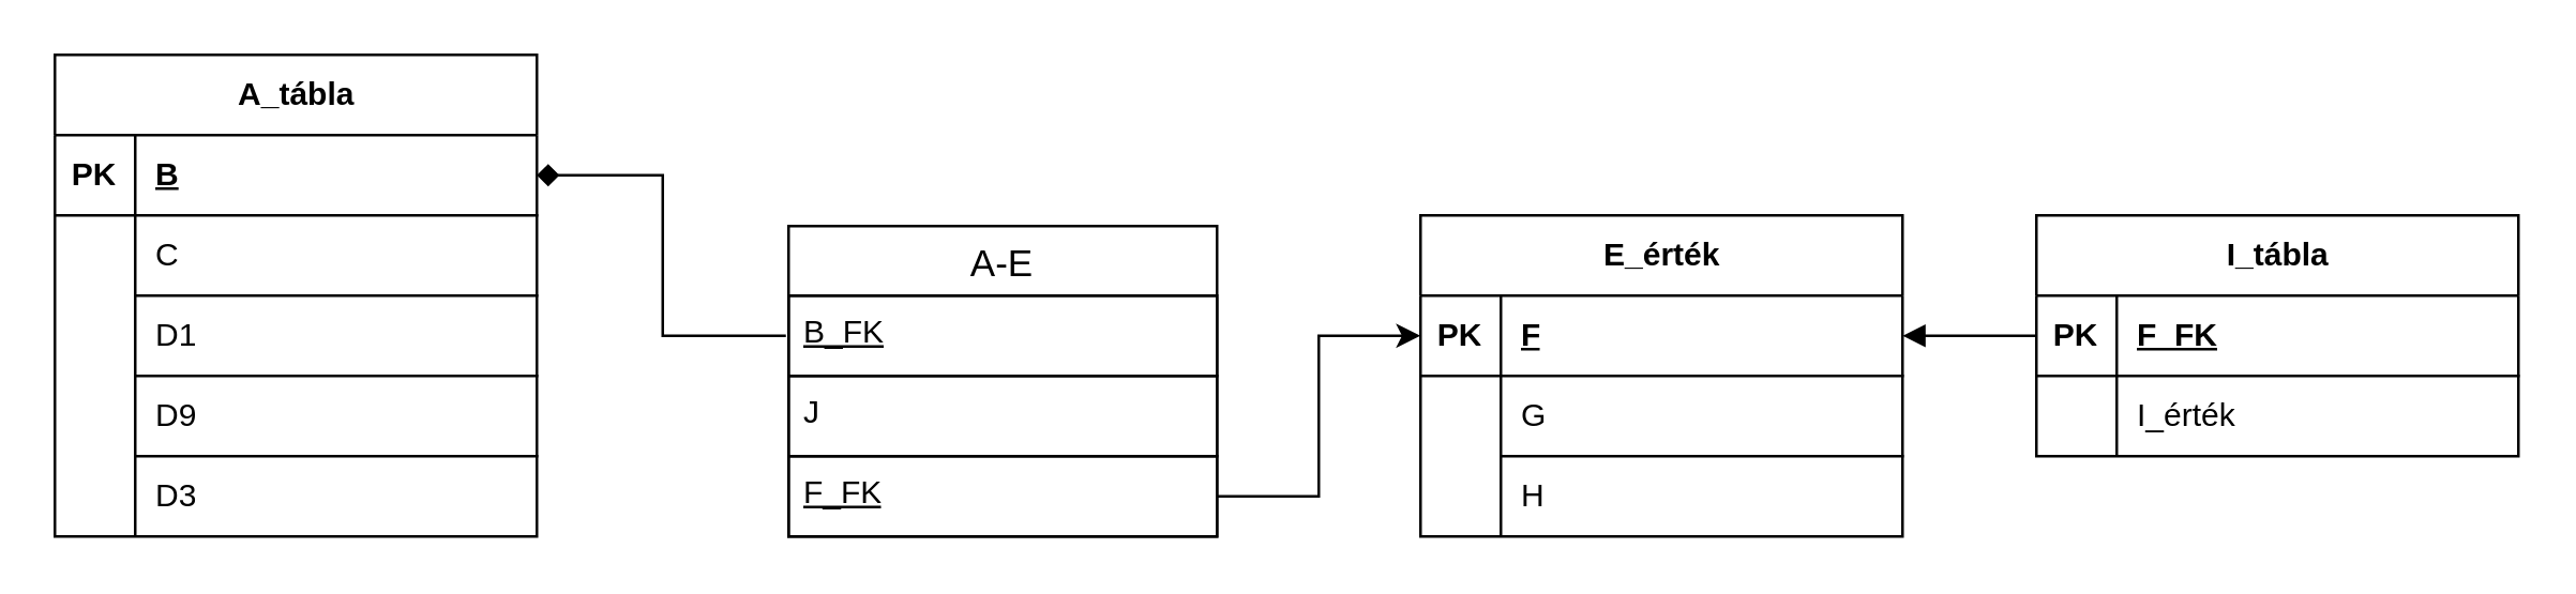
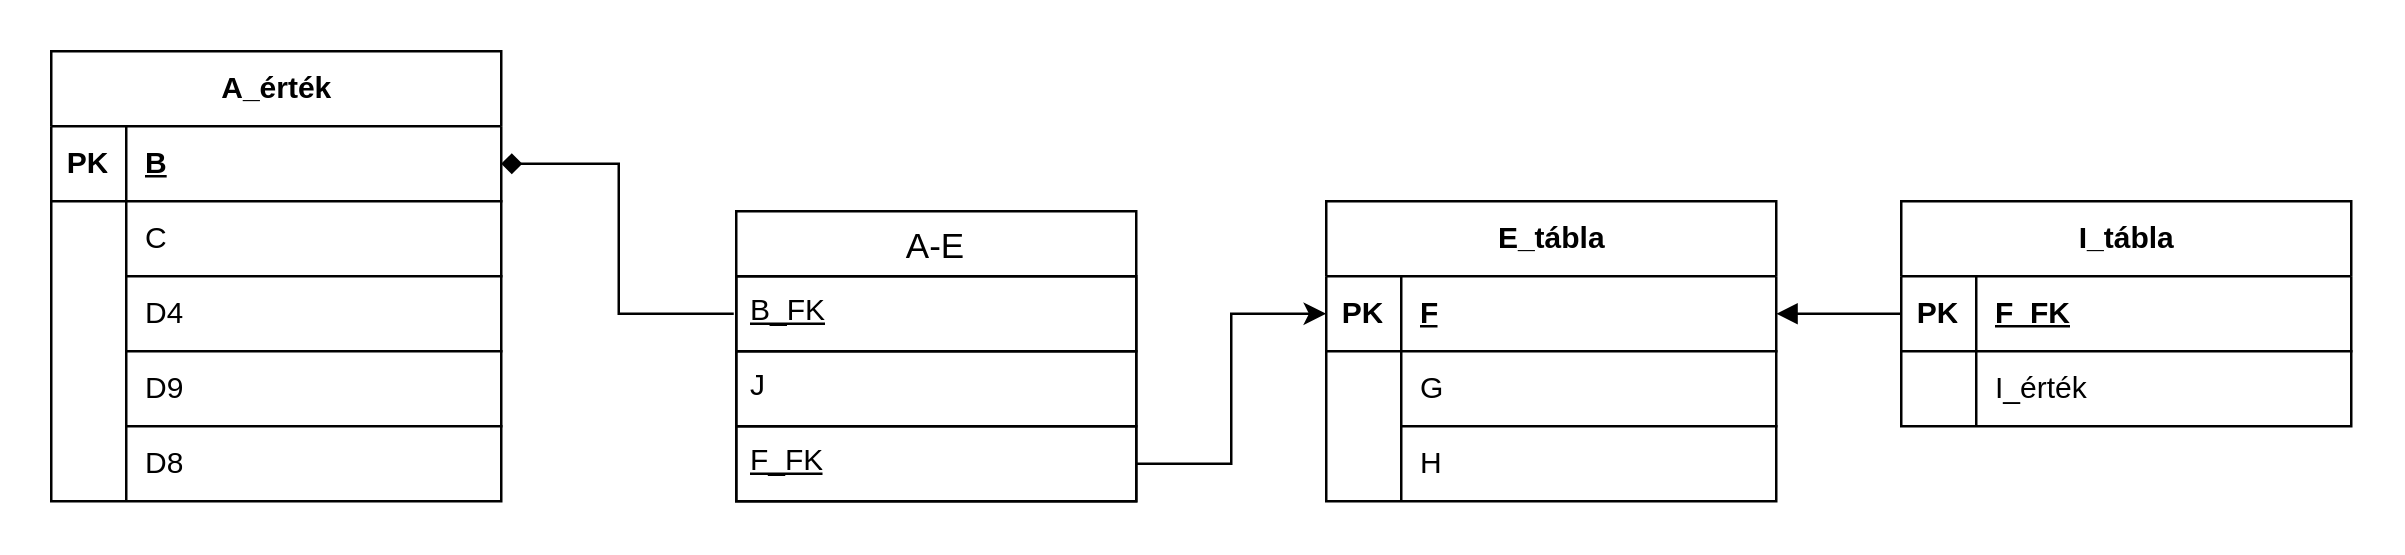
  <mxCell id="0" />
  <mxCell id="1" parent="0" />
- <mxCell id="2" value="A_tábla" style="shape=table;startSize=30;container=1;collapsible=1;childLayout=tableLayout;fixedRows=1;rowLines=0;fontStyle=1;align=center;resizeLast=1;html=1;" vertex="1" parent="1"><mxGeometry x="20" y="20" width="180" height="180" as="geometry" /></mxCell>
+ <mxCell id="2" value="A_érték" style="shape=table;startSize=30;container=1;collapsible=1;childLayout=tableLayout;fixedRows=1;rowLines=0;fontStyle=1;align=center;resizeLast=1;html=1;" vertex="1" parent="1"><mxGeometry x="20" y="20" width="180" height="180" as="geometry" /></mxCell>
  <mxCell id="3" value="" style="shape=tableRow;horizontal=0;startSize=0;swimlaneHead=0;swimlaneBody=0;fillColor=none;collapsible=0;dropTarget=0;points=[[0,0.5],[1,0.5]];portConstraint=eastwest;top=0;left=0;right=0;bottom=1;" vertex="1" parent="2"><mxGeometry y="30" width="180" height="30" as="geometry" /></mxCell>
  <mxCell id="4" value="PK" style="shape=partialRectangle;connectable=0;fillColor=none;top=0;left=0;bottom=0;right=0;fontStyle=1;overflow=hidden;whiteSpace=wrap;html=1;" vertex="1" parent="3"><mxGeometry width="30" height="30" as="geometry"><mxRectangle width="30" height="30" as="alternateBounds" /></mxGeometry></mxCell>
  <mxCell id="5" value="B" style="shape=partialRectangle;connectable=0;fillColor=none;top=0;left=0;bottom=0;right=0;align=left;spacingLeft=6;fontStyle=5;overflow=hidden;whiteSpace=wrap;html=1;" vertex="1" parent="3"><mxGeometry x="30" width="150" height="30" as="geometry"><mxRectangle width="150" height="30" as="alternateBounds" /></mxGeometry></mxCell>
  <mxCell id="6" value="" style="shape=tableRow;horizontal=0;startSize=0;swimlaneHead=0;swimlaneBody=0;fillColor=none;collapsible=0;dropTarget=0;points=[[0,0.5],[1,0.5]];portConstraint=eastwest;top=0;left=0;right=0;bottom=0;" vertex="1" parent="2"><mxGeometry y="60" width="180" height="30" as="geometry" /></mxCell>
  <mxCell id="7" value="" style="shape=partialRectangle;connectable=0;fillColor=none;top=0;left=0;bottom=0;right=0;editable=1;overflow=hidden;whiteSpace=wrap;html=1;" vertex="1" parent="6"><mxGeometry width="30" height="30" as="geometry"><mxRectangle width="30" height="30" as="alternateBounds" /></mxGeometry></mxCell>
  <mxCell id="8" value="C" style="shape=partialRectangle;connectable=0;fillColor=none;top=0;left=0;bottom=1;right=0;align=left;spacingLeft=6;overflow=hidden;whiteSpace=wrap;html=1;strokeColor=default;" vertex="1" parent="6"><mxGeometry x="30" width="150" height="30" as="geometry"><mxRectangle width="150" height="30" as="alternateBounds" /></mxGeometry></mxCell>
  <mxCell id="9" value="" style="shape=tableRow;horizontal=0;startSize=0;swimlaneHead=0;swimlaneBody=0;fillColor=none;collapsible=0;dropTarget=0;points=[[0,0.5],[1,0.5]];portConstraint=eastwest;top=0;left=0;right=0;bottom=0;" vertex="1" parent="2"><mxGeometry y="90" width="180" height="30" as="geometry" /></mxCell>
  <mxCell id="10" value="" style="shape=partialRectangle;connectable=0;fillColor=none;top=0;left=0;bottom=0;right=0;editable=1;overflow=hidden;whiteSpace=wrap;html=1;" vertex="1" parent="9"><mxGeometry width="30" height="30" as="geometry"><mxRectangle width="30" height="30" as="alternateBounds" /></mxGeometry></mxCell>
- <mxCell id="11" value="D1" style="shape=partialRectangle;connectable=0;fillColor=none;top=0;left=0;bottom=1;right=0;align=left;spacingLeft=6;overflow=hidden;whiteSpace=wrap;html=1;strokeColor=default;" vertex="1" parent="9"><mxGeometry x="30" width="150" height="30" as="geometry"><mxRectangle width="150" height="30" as="alternateBounds" /></mxGeometry></mxCell>
+ <mxCell id="11" value="D4" style="shape=partialRectangle;connectable=0;fillColor=none;top=0;left=0;bottom=1;right=0;align=left;spacingLeft=6;overflow=hidden;whiteSpace=wrap;html=1;strokeColor=default;" vertex="1" parent="9"><mxGeometry x="30" width="150" height="30" as="geometry"><mxRectangle width="150" height="30" as="alternateBounds" /></mxGeometry></mxCell>
  <mxCell id="12" value="" style="shape=tableRow;horizontal=0;startSize=0;swimlaneHead=0;swimlaneBody=0;fillColor=none;collapsible=0;dropTarget=0;points=[[0,0.5],[1,0.5]];portConstraint=eastwest;top=0;left=0;right=0;bottom=0;" vertex="1" parent="2"><mxGeometry y="120" width="180" height="30" as="geometry" /></mxCell>
  <mxCell id="13" value="" style="shape=partialRectangle;connectable=0;fillColor=none;top=0;left=0;bottom=0;right=0;editable=1;overflow=hidden;whiteSpace=wrap;html=1;" vertex="1" parent="12"><mxGeometry width="30" height="30" as="geometry"><mxRectangle width="30" height="30" as="alternateBounds" /></mxGeometry></mxCell>
  <mxCell id="14" value="D9" style="shape=partialRectangle;connectable=0;fillColor=none;top=0;left=0;bottom=1;right=0;align=left;spacingLeft=6;overflow=hidden;whiteSpace=wrap;html=1;strokeColor=default;" vertex="1" parent="12"><mxGeometry x="30" width="150" height="30" as="geometry"><mxRectangle width="150" height="30" as="alternateBounds" /></mxGeometry></mxCell>
  <mxCell id="15" style="shape=tableRow;horizontal=0;startSize=0;swimlaneHead=0;swimlaneBody=0;fillColor=none;collapsible=0;dropTarget=0;points=[[0,0.5],[1,0.5]];portConstraint=eastwest;top=0;left=0;right=0;bottom=0;" vertex="1" parent="2"><mxGeometry y="150" width="180" height="30" as="geometry" /></mxCell>
  <mxCell id="16" style="shape=partialRectangle;connectable=0;fillColor=none;top=0;left=0;bottom=0;right=0;editable=1;overflow=hidden;whiteSpace=wrap;html=1;" vertex="1" parent="15"><mxGeometry width="30" height="30" as="geometry"><mxRectangle width="30" height="30" as="alternateBounds" /></mxGeometry></mxCell>
- <mxCell id="17" value="D3" style="shape=partialRectangle;connectable=0;fillColor=none;top=0;left=0;bottom=0;right=0;align=left;spacingLeft=6;overflow=hidden;whiteSpace=wrap;html=1;strokeColor=default;" vertex="1" parent="15"><mxGeometry x="30" width="150" height="30" as="geometry"><mxRectangle width="150" height="30" as="alternateBounds" /></mxGeometry></mxCell>
- <mxCell id="18" value="&lt;div&gt;E_érték&lt;/div&gt;" style="shape=table;startSize=30;container=1;collapsible=1;childLayout=tableLayout;fixedRows=1;rowLines=0;fontStyle=1;align=center;resizeLast=1;html=1;" vertex="1" parent="1"><mxGeometry x="530" y="80" width="180" height="120" as="geometry" /></mxCell>
+ <mxCell id="17" value="D8" style="shape=partialRectangle;connectable=0;fillColor=none;top=0;left=0;bottom=0;right=0;align=left;spacingLeft=6;overflow=hidden;whiteSpace=wrap;html=1;strokeColor=default;" vertex="1" parent="15"><mxGeometry x="30" width="150" height="30" as="geometry"><mxRectangle width="150" height="30" as="alternateBounds" /></mxGeometry></mxCell>
+ <mxCell id="18" value="&lt;div&gt;E_tábla&lt;/div&gt;" style="shape=table;startSize=30;container=1;collapsible=1;childLayout=tableLayout;fixedRows=1;rowLines=0;fontStyle=1;align=center;resizeLast=1;html=1;" vertex="1" parent="1"><mxGeometry x="530" y="80" width="180" height="120" as="geometry" /></mxCell>
  <mxCell id="19" value="" style="shape=tableRow;horizontal=0;startSize=0;swimlaneHead=0;swimlaneBody=0;fillColor=none;collapsible=0;dropTarget=0;points=[[0,0.5],[1,0.5]];portConstraint=eastwest;top=0;left=0;right=0;bottom=1;" vertex="1" parent="18"><mxGeometry y="30" width="180" height="30" as="geometry" /></mxCell>
  <mxCell id="20" value="PK" style="shape=partialRectangle;connectable=0;fillColor=none;top=0;left=0;bottom=0;right=0;fontStyle=1;overflow=hidden;whiteSpace=wrap;html=1;" vertex="1" parent="19"><mxGeometry width="30" height="30" as="geometry"><mxRectangle width="30" height="30" as="alternateBounds" /></mxGeometry></mxCell>
  <mxCell id="21" value="F" style="shape=partialRectangle;connectable=0;fillColor=none;top=0;left=0;bottom=0;right=0;align=left;spacingLeft=6;fontStyle=5;overflow=hidden;whiteSpace=wrap;html=1;" vertex="1" parent="19"><mxGeometry x="30" width="150" height="30" as="geometry"><mxRectangle width="150" height="30" as="alternateBounds" /></mxGeometry></mxCell>
  <mxCell id="22" value="" style="shape=tableRow;horizontal=0;startSize=0;swimlaneHead=0;swimlaneBody=0;fillColor=none;collapsible=0;dropTarget=0;points=[[0,0.5],[1,0.5]];portConstraint=eastwest;top=0;left=0;right=0;bottom=0;" vertex="1" parent="18"><mxGeometry y="60" width="180" height="30" as="geometry" /></mxCell>
  <mxCell id="23" value="" style="shape=partialRectangle;connectable=0;fillColor=none;top=0;left=0;bottom=0;right=0;editable=1;overflow=hidden;whiteSpace=wrap;html=1;" vertex="1" parent="22"><mxGeometry width="30" height="30" as="geometry"><mxRectangle width="30" height="30" as="alternateBounds" /></mxGeometry></mxCell>
  <mxCell id="24" value="G" style="shape=partialRectangle;connectable=0;fillColor=none;top=0;left=0;bottom=1;right=0;align=left;spacingLeft=6;overflow=hidden;whiteSpace=wrap;html=1;" vertex="1" parent="22"><mxGeometry x="30" width="150" height="30" as="geometry"><mxRectangle width="150" height="30" as="alternateBounds" /></mxGeometry></mxCell>
  <mxCell id="25" value="" style="shape=tableRow;horizontal=0;startSize=0;swimlaneHead=0;swimlaneBody=0;fillColor=none;collapsible=0;dropTarget=0;points=[[0,0.5],[1,0.5]];portConstraint=eastwest;top=0;left=0;right=0;bottom=0;" vertex="1" parent="18"><mxGeometry y="90" width="180" height="30" as="geometry" /></mxCell>
  <mxCell id="26" value="" style="shape=partialRectangle;connectable=0;fillColor=none;top=0;left=0;bottom=0;right=0;editable=1;overflow=hidden;whiteSpace=wrap;html=1;" vertex="1" parent="25"><mxGeometry width="30" height="30" as="geometry"><mxRectangle width="30" height="30" as="alternateBounds" /></mxGeometry></mxCell>
  <mxCell id="27" value="H" style="shape=partialRectangle;connectable=0;fillColor=none;top=0;left=0;bottom=0;right=0;align=left;spacingLeft=6;overflow=hidden;whiteSpace=wrap;html=1;" vertex="1" parent="25"><mxGeometry x="30" width="150" height="30" as="geometry"><mxRectangle width="150" height="30" as="alternateBounds" /></mxGeometry></mxCell>
  <mxCell id="28" value="I_tábla" style="shape=table;startSize=30;container=1;collapsible=1;childLayout=tableLayout;fixedRows=1;rowLines=0;fontStyle=1;align=center;resizeLast=1;html=1;" vertex="1" parent="1"><mxGeometry x="760" y="80" width="180" height="90" as="geometry" /></mxCell>
  <mxCell id="29" value="" style="shape=tableRow;horizontal=0;startSize=0;swimlaneHead=0;swimlaneBody=0;fillColor=none;collapsible=0;dropTarget=0;points=[[0,0.5],[1,0.5]];portConstraint=eastwest;top=0;left=0;right=0;bottom=1;" vertex="1" parent="28"><mxGeometry y="30" width="180" height="30" as="geometry" /></mxCell>
  <mxCell id="30" value="PK" style="shape=partialRectangle;connectable=0;fillColor=none;top=0;left=0;bottom=0;right=0;fontStyle=1;overflow=hidden;whiteSpace=wrap;html=1;" vertex="1" parent="29"><mxGeometry width="30" height="30" as="geometry"><mxRectangle width="30" height="30" as="alternateBounds" /></mxGeometry></mxCell>
  <mxCell id="31" value="&lt;div&gt;F_FK&lt;/div&gt;" style="shape=partialRectangle;connectable=0;fillColor=none;top=0;left=0;bottom=0;right=0;align=left;spacingLeft=6;fontStyle=5;overflow=hidden;whiteSpace=wrap;html=1;" vertex="1" parent="29"><mxGeometry x="30" width="150" height="30" as="geometry"><mxRectangle width="150" height="30" as="alternateBounds" /></mxGeometry></mxCell>
  <mxCell id="32" value="" style="shape=tableRow;horizontal=0;startSize=0;swimlaneHead=0;swimlaneBody=0;fillColor=none;collapsible=0;dropTarget=0;points=[[0,0.5],[1,0.5]];portConstraint=eastwest;top=0;left=0;right=0;bottom=0;" vertex="1" parent="28"><mxGeometry y="60" width="180" height="30" as="geometry" /></mxCell>
  <mxCell id="33" value="" style="shape=partialRectangle;connectable=0;fillColor=none;top=0;left=0;bottom=0;right=0;editable=1;overflow=hidden;whiteSpace=wrap;html=1;" vertex="1" parent="32"><mxGeometry width="30" height="30" as="geometry"><mxRectangle width="30" height="30" as="alternateBounds" /></mxGeometry></mxCell>
  <mxCell id="34" value="I_érték" style="shape=partialRectangle;connectable=0;fillColor=none;top=0;left=0;bottom=0;right=0;align=left;spacingLeft=6;overflow=hidden;whiteSpace=wrap;html=1;" vertex="1" parent="32"><mxGeometry x="30" width="150" height="30" as="geometry"><mxRectangle width="150" height="30" as="alternateBounds" /></mxGeometry></mxCell>
  <mxCell id="35" value="A-E" style="swimlane;fontStyle=0;childLayout=stackLayout;horizontal=1;startSize=26;horizontalStack=0;resizeParent=1;resizeParentMax=0;resizeLast=0;collapsible=1;marginBottom=0;align=center;fontSize=14;shadow=0;" vertex="1" parent="1"><mxGeometry x="294" y="84" width="160" height="116" as="geometry" /></mxCell>
  <mxCell id="36" value="&lt;span&gt;&lt;u&gt;&lt;font&gt;B_FK&lt;/font&gt;&lt;/u&gt;&lt;/span&gt;" style="text;strokeColor=default;fillColor=none;spacingLeft=4;spacingRight=4;overflow=hidden;rotatable=0;points=[[0,0.5],[1,0.5]];portConstraint=eastwest;fontSize=12;whiteSpace=wrap;html=1;perimeterSpacing=1;" vertex="1" parent="35"><mxGeometry y="26" width="160" height="30" as="geometry" /></mxCell>
  <mxCell id="37" value="J" style="text;strokeColor=default;fillColor=none;spacingLeft=4;spacingRight=4;overflow=hidden;rotatable=0;points=[[0,0.5],[1,0.5]];portConstraint=eastwest;fontSize=12;whiteSpace=wrap;html=1;" vertex="1" parent="35"><mxGeometry y="56" width="160" height="30" as="geometry" /></mxCell>
  <mxCell id="38" value="&lt;u&gt;F_FK&lt;/u&gt;" style="text;strokeColor=default;fillColor=none;spacingLeft=4;spacingRight=4;overflow=hidden;rotatable=0;points=[[0,0.5],[1,0.5]];portConstraint=eastwest;fontSize=12;whiteSpace=wrap;html=1;" vertex="1" parent="35"><mxGeometry y="86" width="160" height="30" as="geometry" /></mxCell>
  <mxCell id="39" style="edgeStyle=orthogonalEdgeStyle;rounded=0;orthogonalLoop=1;jettySize=auto;html=1;entryX=1;entryY=0.25;entryDx=0;entryDy=0;endArrow=diamond;" edge="1" parent="1" source="36" target="2"><mxGeometry relative="1" as="geometry" /></mxCell>
  <mxCell id="40" style="edgeStyle=orthogonalEdgeStyle;rounded=0;orthogonalLoop=1;jettySize=auto;html=1;exitX=1;exitY=0.5;exitDx=0;exitDy=0;entryX=0;entryY=0.5;entryDx=0;entryDy=0;" edge="1" parent="1" source="38" target="19"><mxGeometry relative="1" as="geometry" /></mxCell>
  <mxCell id="41" style="edgeStyle=orthogonalEdgeStyle;rounded=0;orthogonalLoop=1;jettySize=auto;html=1;exitX=1;exitY=0.5;exitDx=0;exitDy=0;entryX=0;entryY=0.5;entryDx=0;entryDy=0;startArrow=block;startFill=1;endArrow=none;" edge="1" parent="1" source="19" target="29"><mxGeometry relative="1" as="geometry" /></mxCell>
